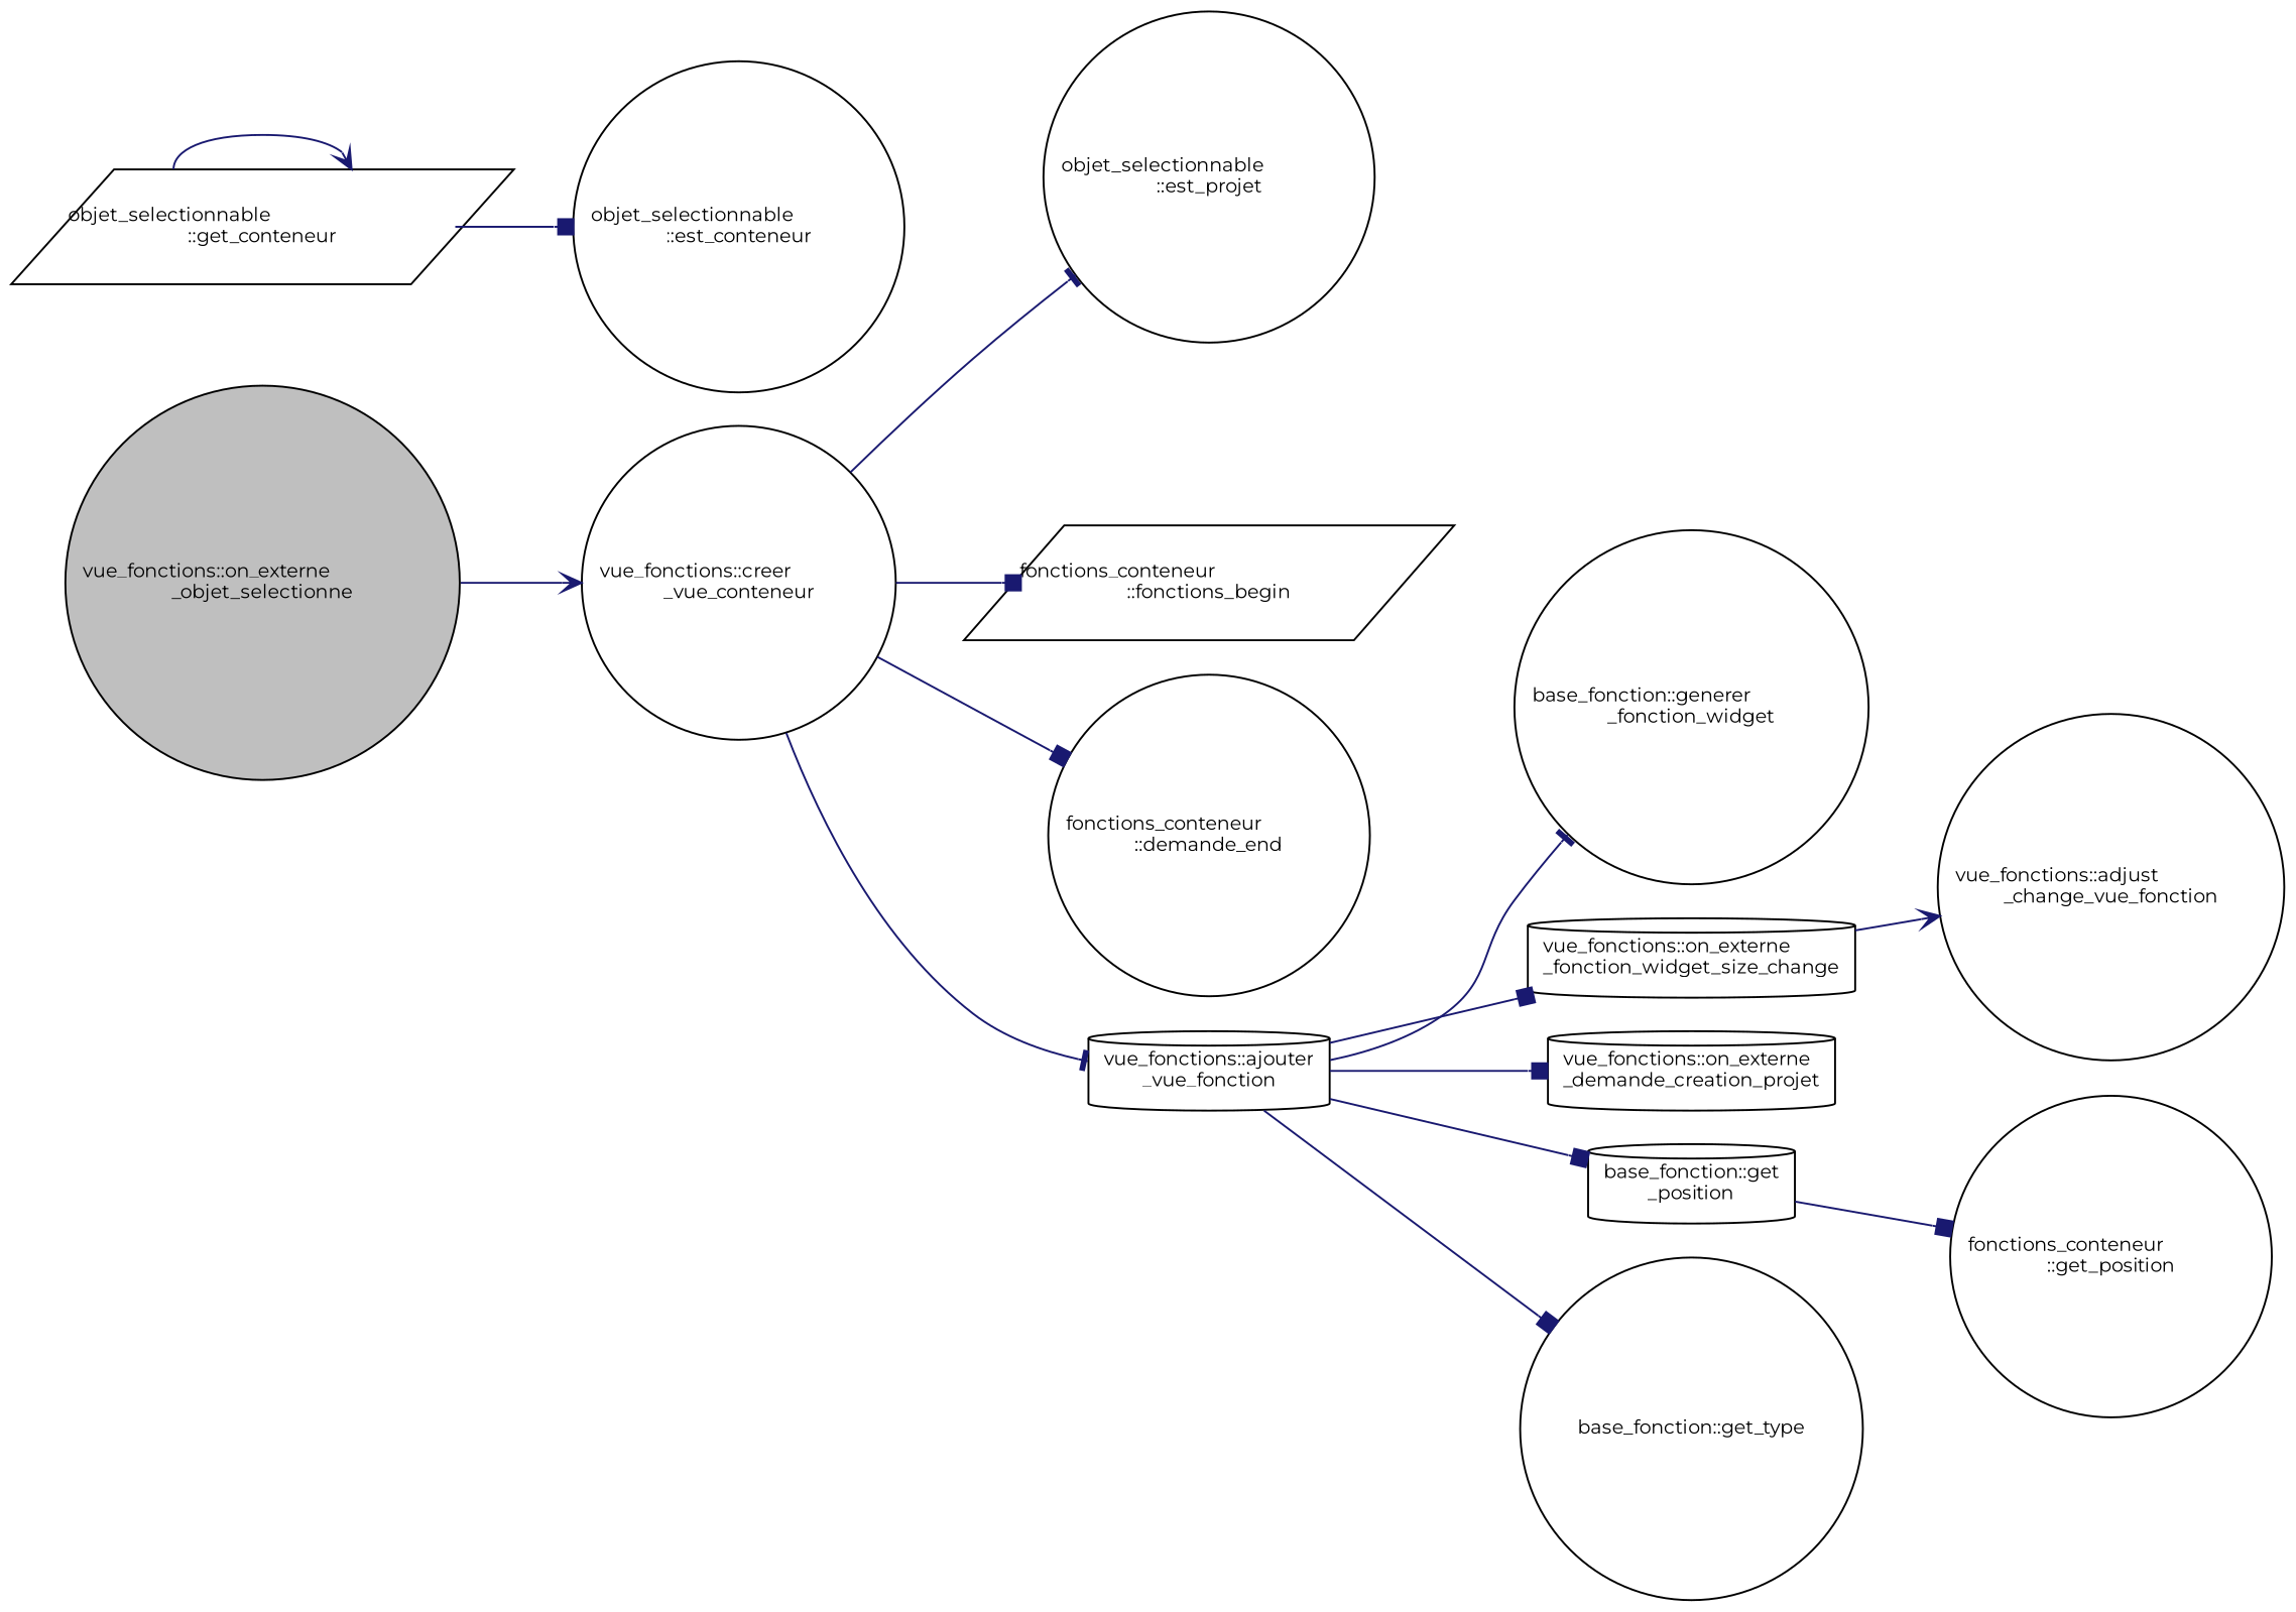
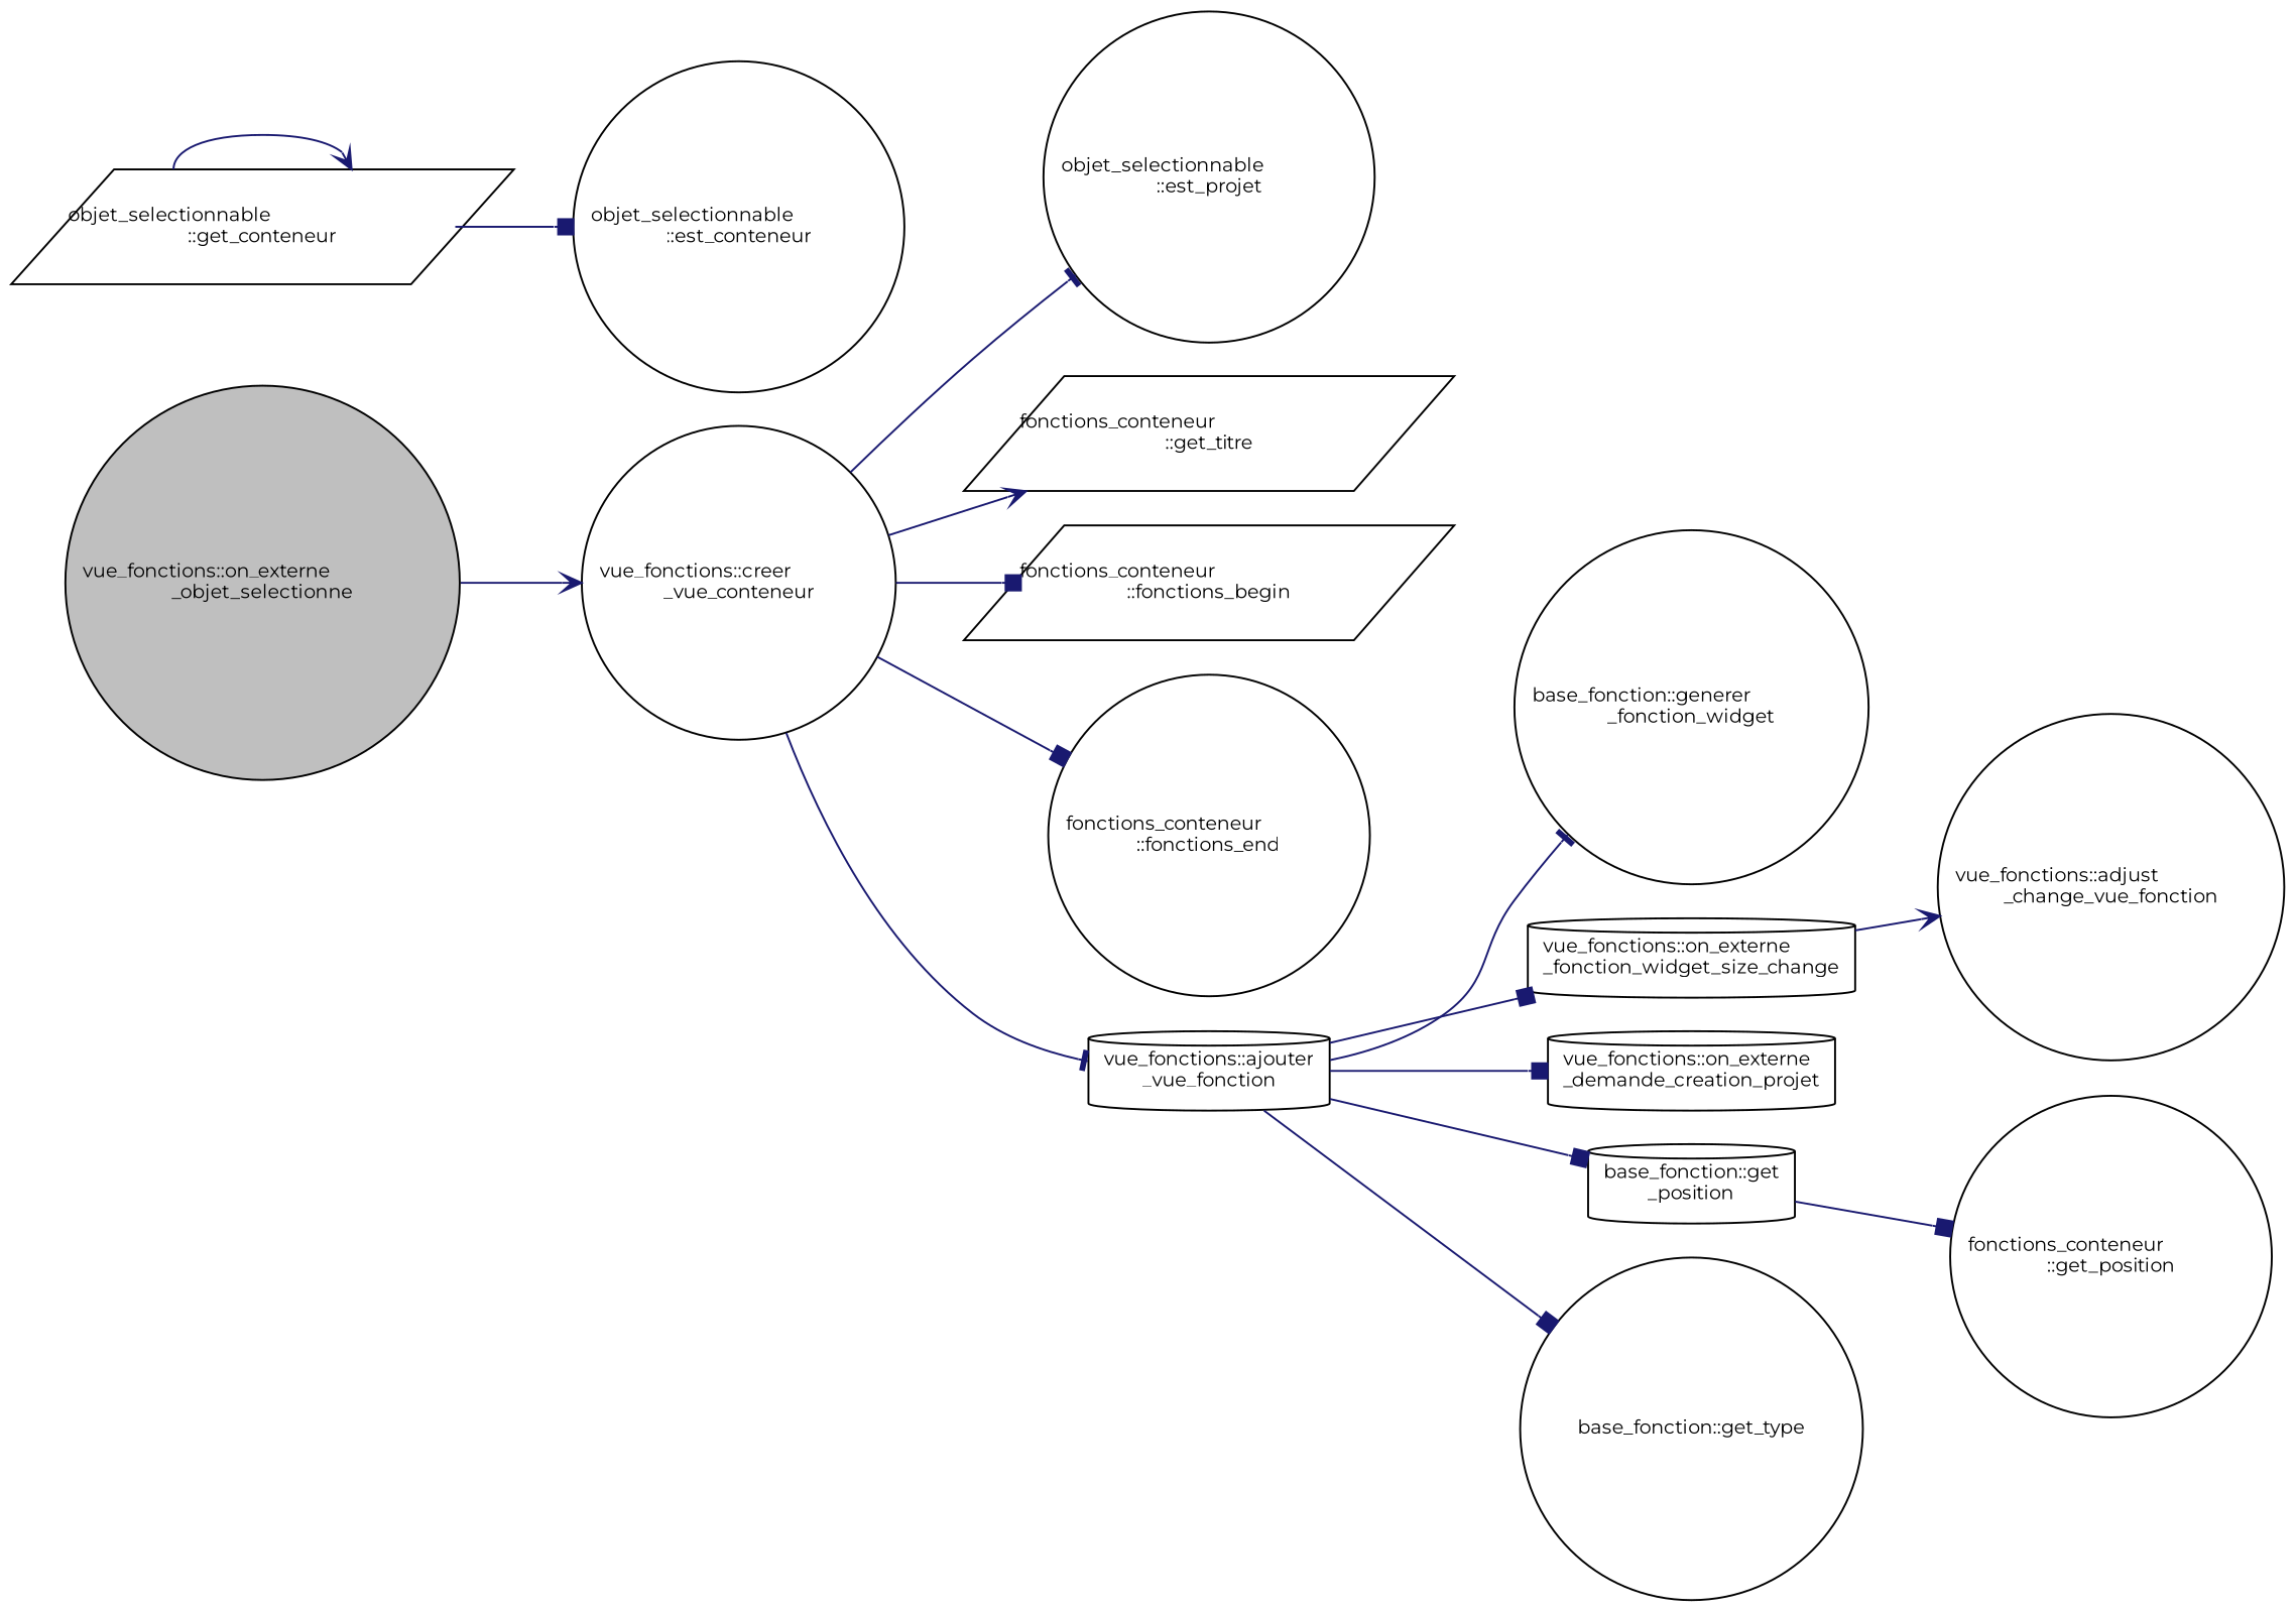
  digraph {
    fontname=Montserrat
    rankdir=LR
    node [color=black fillcolor=white fontname=Montserrat fontsize=10 shape=circle style=filled]
    edge [arrowhead=box color=midnightblue fontname=Montserrat fontsize=10 labelfontname=Helvetica labelfontsize=10 style=solid]
    n1 [fillcolor=grey75 fontcolor=black height=0.2 label="vue_fonctions::on_externe\l_objet_selectionne" width=0.4]
    n2 [height=0.2 label="vue_fonctions::creer\l_vue_conteneur" width=0.4]
    n3 [height=0.2 label="objet_selectionnable\l::get_conteneur" shape=parallelogram width=0.4]
    n4 [height=0.2 label="objet_selectionnable\l::est_conteneur" width=0.4]
    n5 [height=0.2 label="objet_selectionnable\l::est_projet" width=0.4]
+   n6 [height=0.2 label="fonctions_conteneur\l::get_titre" shape=parallelogram width=0.4]
    n7 [height=0.2 label="fonctions_conteneur\l::fonctions_begin" shape=parallelogram width=0.4]
-   n8 [height=0.2 label="fonctions_conteneur\l::demande_end" width=0.4]
+   n8 [height=0.2 label="fonctions_conteneur\l::fonctions_end" width=0.4]
    n9 [height=0.2 label="vue_fonctions::ajouter\l_vue_fonction" shape=cylinder width=0.4]
    n10 [height=0.2 label="base_fonction::generer\l_fonction_widget" width=0.4]
    n11 [height=0.2 label="vue_fonctions::on_externe\l_fonction_widget_size_change" shape=cylinder width=0.4]
    n12 [height=0.2 label="vue_fonctions::on_externe\l_demande_creation_projet" shape=cylinder width=0.4]
    n13 [height=0.2 label="base_fonction::get\l_position" shape=cylinder width=0.4]
    n14 [height=0.2 label="base_fonction::get_type" width=0.4]
    n15 [height=0.2 label="vue_fonctions::adjust\l_change_vue_fonction" width=0.4]
    n16 [height=0.2 label="fonctions_conteneur\l::get_position" width=0.4]
    n1 -> n2 [arrowhead=vee]
    n2 -> n5 [arrowhead=tee]
+   n2 -> n6 [arrowhead=vee]
    n2 -> n7
    n2 -> n8
    n2 -> n9 [arrowhead=tee]
    n3 -> n3 [arrowhead=vee]
    n3 -> n4
    n9 -> n10 [arrowhead=tee]
    n9 -> n11
    n9 -> n12
    n9 -> n13
    n9 -> n14
    n11 -> n15 [arrowhead=vee]
    n13 -> n16
  }
